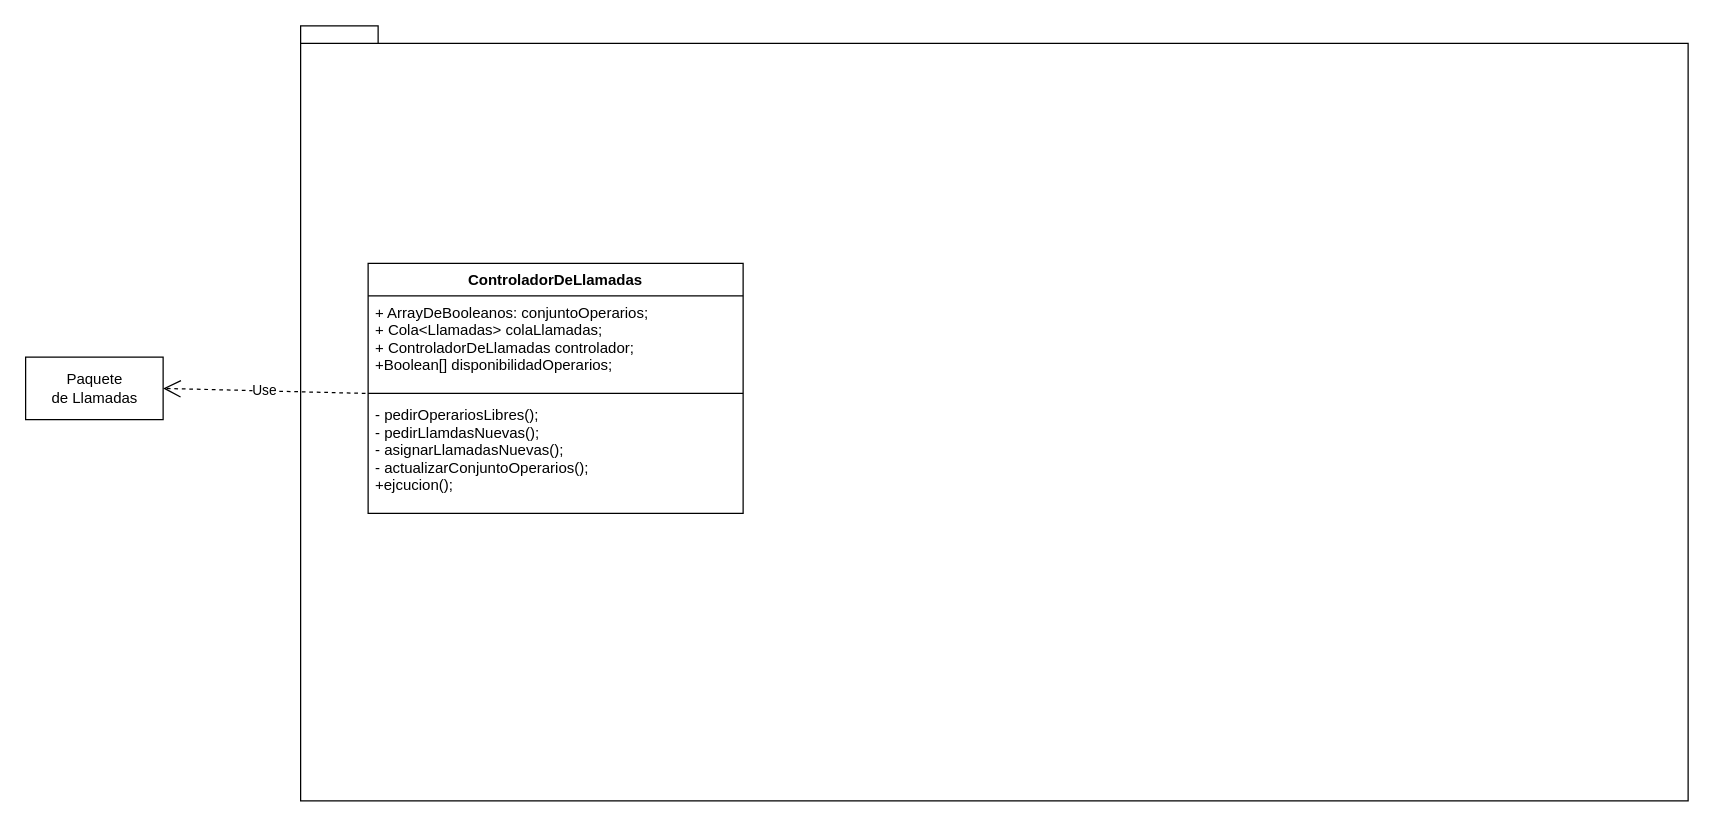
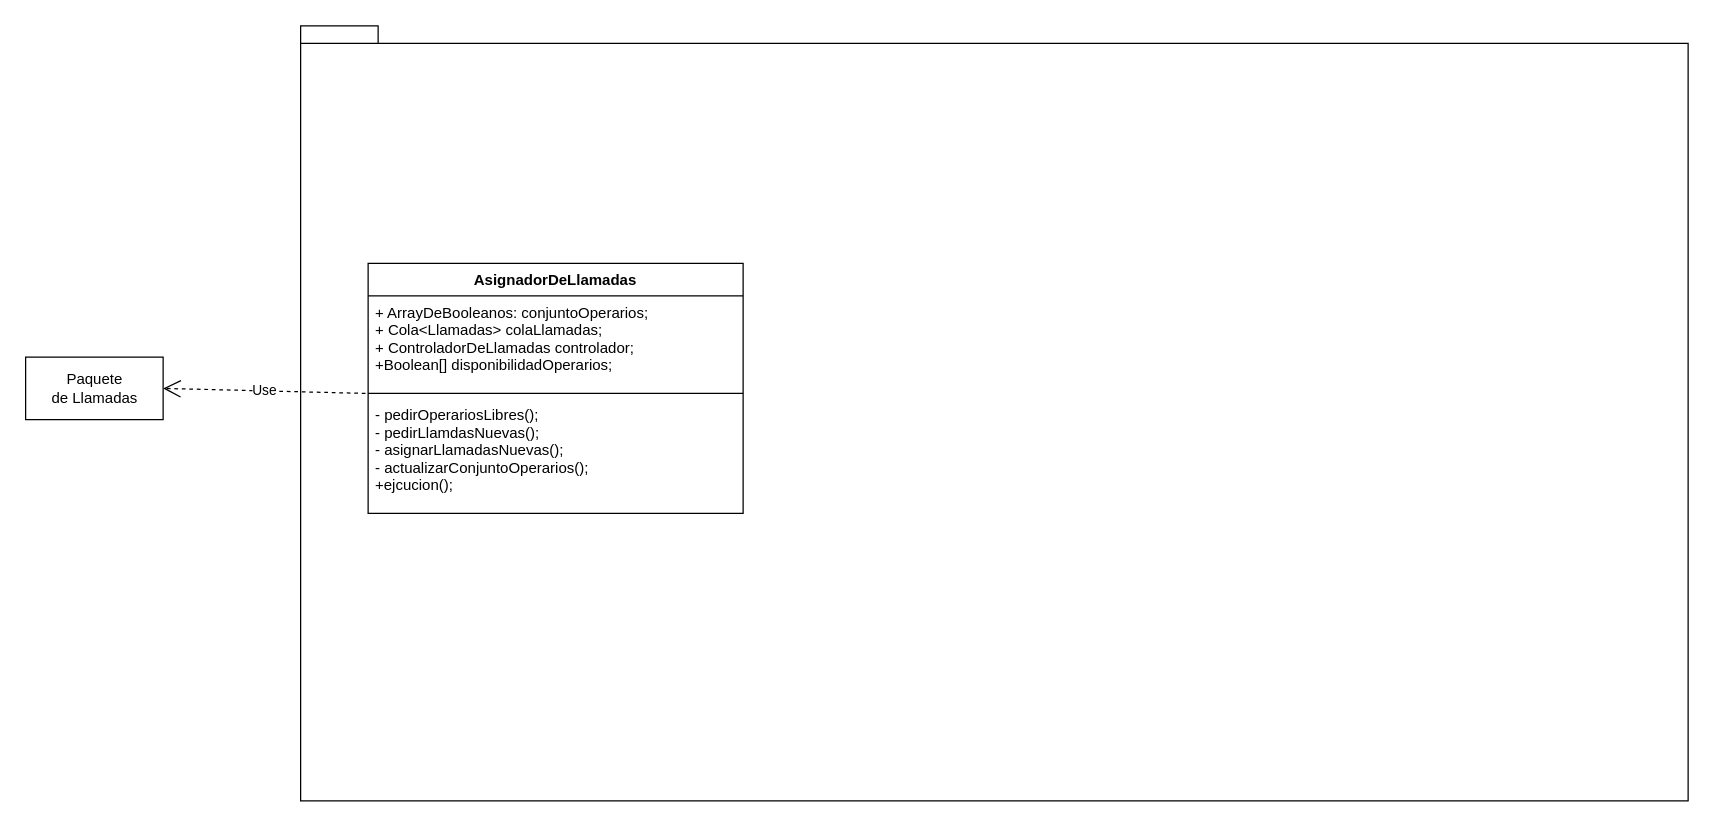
  <mxCell id="0" />
  <mxCell id="1" parent="0" />
  <mxCell id="2" value="" style="shape=folder;fontStyle=1;spacingTop=10;tabWidth=40;tabHeight=14;tabPosition=left;html=1;" parent="1" vertex="1"><mxGeometry x="240" y="20" width="1110" height="620" as="geometry" /></mxCell>
- <mxCell id="3" value="ControladorDeLlamadas" style="swimlane;fontStyle=1;align=center;verticalAlign=top;childLayout=stackLayout;horizontal=1;startSize=26;horizontalStack=0;resizeParent=1;resizeParentMax=0;resizeLast=0;collapsible=1;marginBottom=0;" parent="1" vertex="1"><mxGeometry x="294" y="210" width="300" height="200" as="geometry" /></mxCell>
+ <mxCell id="3" value="AsignadorDeLlamadas" style="swimlane;fontStyle=1;align=center;verticalAlign=top;childLayout=stackLayout;horizontal=1;startSize=26;horizontalStack=0;resizeParent=1;resizeParentMax=0;resizeLast=0;collapsible=1;marginBottom=0;" parent="1" vertex="1"><mxGeometry x="294" y="210" width="300" height="200" as="geometry" /></mxCell>
  <mxCell id="4" value="+ ArrayDeBooleanos: conjuntoOperarios;&#10;+ Cola&lt;Llamadas&gt; colaLlamadas;&#10;+ ControladorDeLlamadas controlador;&#10;+Boolean[] disponibilidadOperarios;&#10;&#10;&#10;" style="text;strokeColor=none;fillColor=none;align=left;verticalAlign=top;spacingLeft=4;spacingRight=4;overflow=hidden;rotatable=0;points=[[0,0.5],[1,0.5]];portConstraint=eastwest;" parent="3" vertex="1"><mxGeometry y="26" width="300" height="74" as="geometry" /></mxCell>
  <mxCell id="5" value="" style="line;strokeWidth=1;fillColor=none;align=left;verticalAlign=middle;spacingTop=-1;spacingLeft=3;spacingRight=3;rotatable=0;labelPosition=right;points=[];portConstraint=eastwest;" parent="3" vertex="1"><mxGeometry y="100" width="300" height="8" as="geometry" /></mxCell>
  <mxCell id="6" value="- pedirOperariosLibres();&#10;- pedirLlamdasNuevas();&#10;- asignarLlamadasNuevas();&#10;- actualizarConjuntoOperarios();&#10;+ejcucion();" style="text;strokeColor=none;fillColor=none;align=left;verticalAlign=top;spacingLeft=4;spacingRight=4;overflow=hidden;rotatable=0;points=[[0,0.5],[1,0.5]];portConstraint=eastwest;" parent="3" vertex="1"><mxGeometry y="108" width="300" height="92" as="geometry" /></mxCell>
  <mxCell id="7" value="&lt;div&gt;Paquete &lt;br&gt;&lt;/div&gt;&lt;div&gt;de Llamadas&lt;/div&gt;" style="html=1;" parent="1" vertex="1"><mxGeometry x="20" y="285" width="110" height="50" as="geometry" /></mxCell>
  <mxCell id="8" value="Use" style="endArrow=open;endSize=12;dashed=1;html=1;exitX=-0.007;exitY=-0.043;exitDx=0;exitDy=0;exitPerimeter=0;entryX=1;entryY=0.5;entryDx=0;entryDy=0;" parent="1" source="6" target="7" edge="1"><mxGeometry width="160" relative="1" as="geometry"><mxPoint x="50" y="660" as="sourcePoint" /><mxPoint x="210" y="660" as="targetPoint" /></mxGeometry></mxCell>
